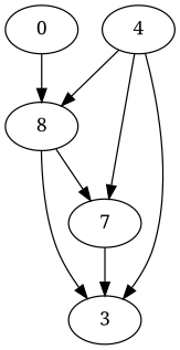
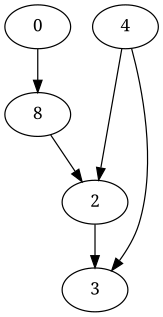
  digraph {
    fontname="Noto Serif"
    node [fontname="Noto Serif"]
    edge [fontname="Noto Serif"]
    n1 [label=0]
    n2 [label=8]
-   n3 [label=7]
+   n3 [label=2]
    n4 [label=3]
    n5 [label=4]
    n1 -> n2
    n2 -> n3
-   n2 -> n4
    n3 -> n4
-   n5 -> n2
    n5 -> n3
    n5 -> n4
  }
